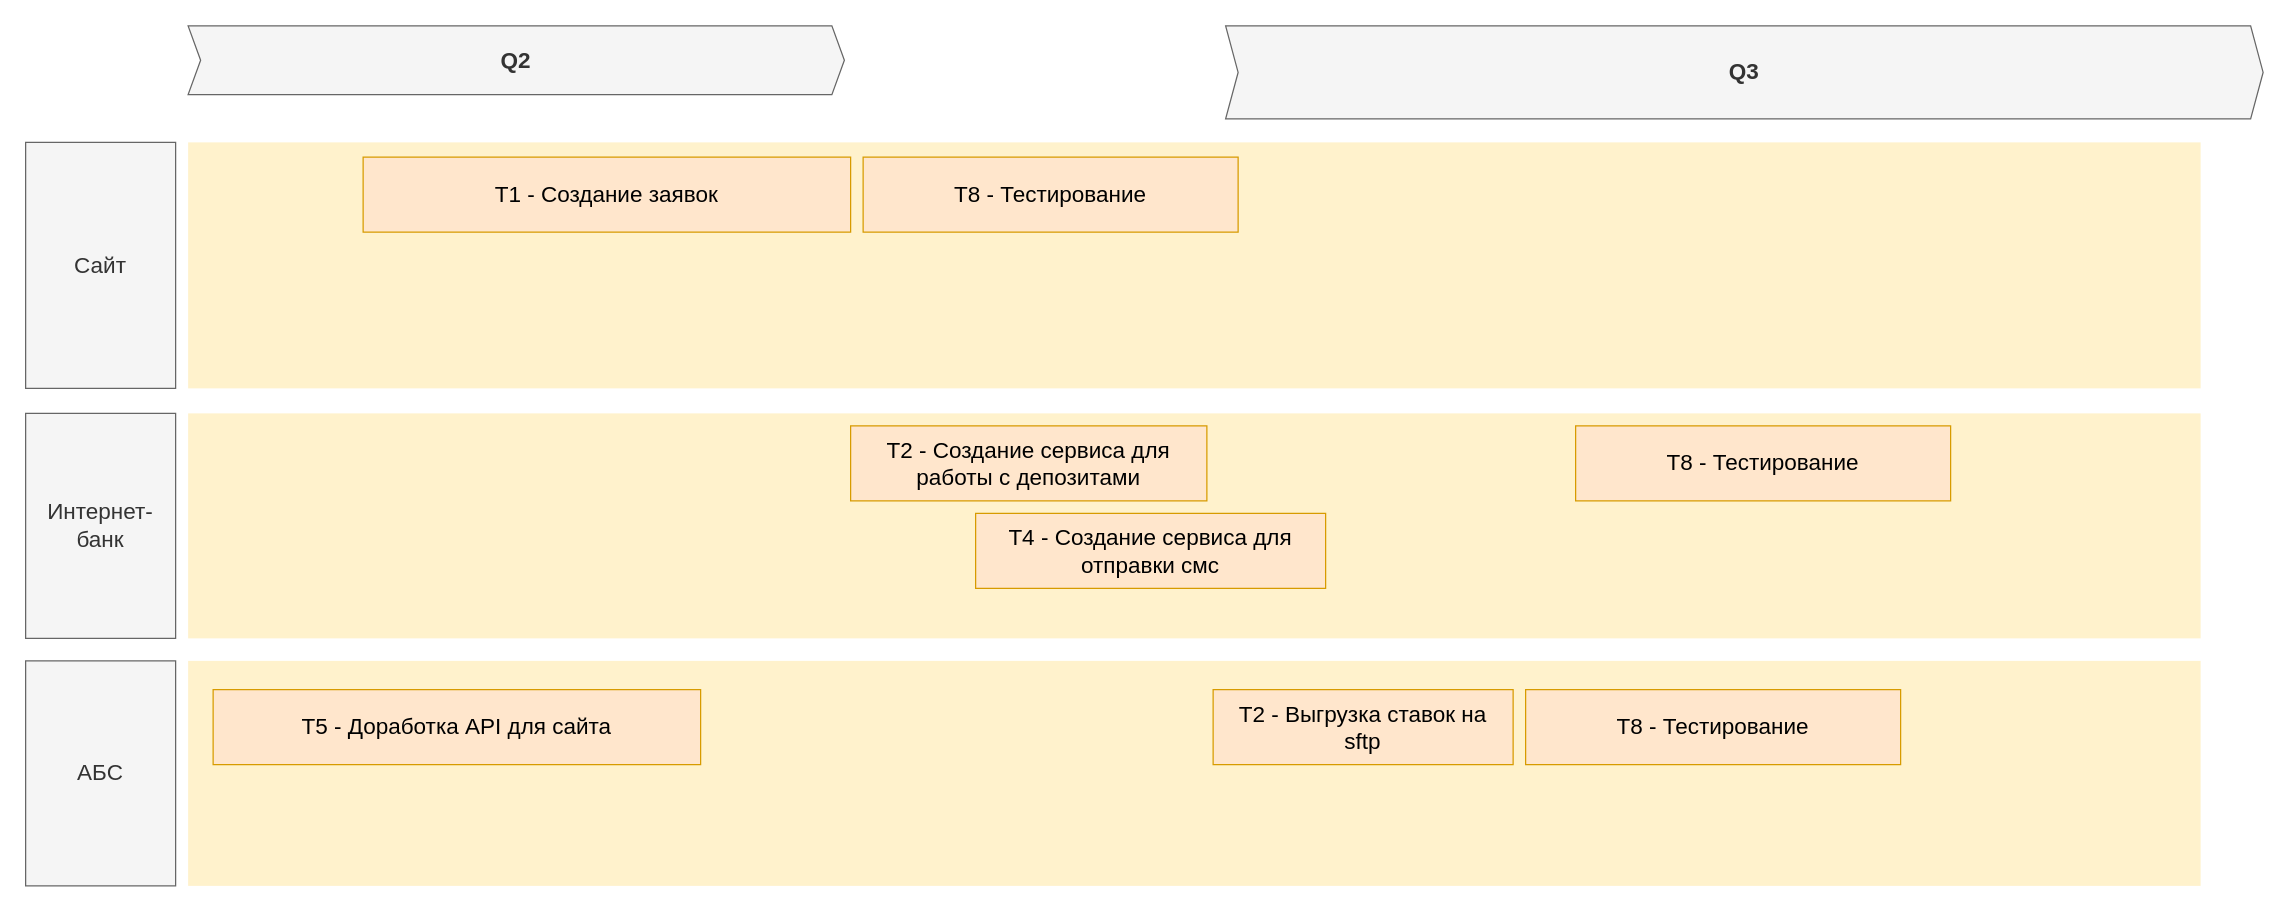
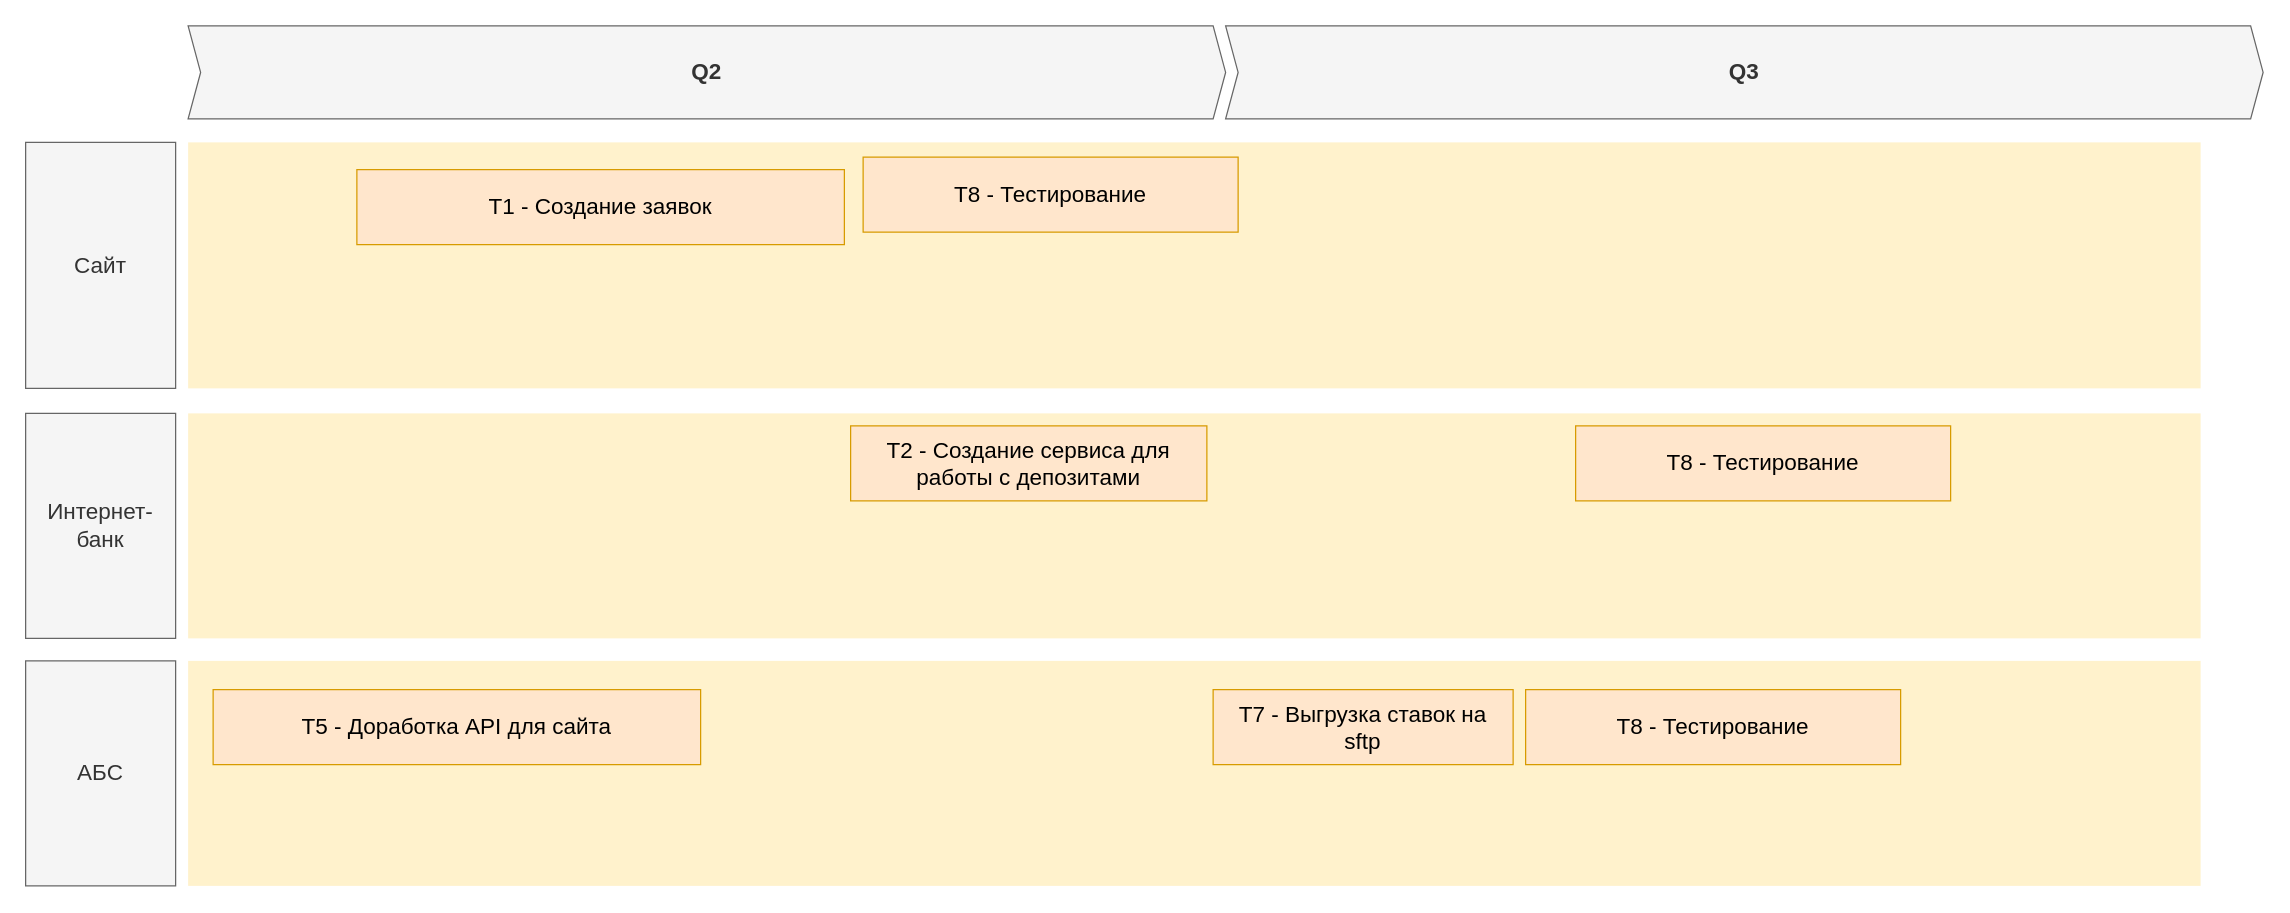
  <mxCell id="0" />
  <mxCell id="1" parent="0" />
  <mxCell id="2" value="" style="shape=rect;fillColor=#fff2cc;strokeColor=none;fontSize=24;html=1;whiteSpace=wrap;align=left;verticalAlign=top;spacing=5;rounded=0;" parent="1" vertex="1"><mxGeometry x="150" y="330" width="1610" height="180" as="geometry" /></mxCell>
  <mxCell id="3" value="" style="shape=rect;fillColor=#fff2cc;strokeColor=none;fontSize=24;html=1;whiteSpace=wrap;align=left;verticalAlign=top;spacing=5;rounded=0;" parent="1" vertex="1"><mxGeometry x="150" y="113.2" width="1610" height="196.8" as="geometry" /></mxCell>
- <mxCell id="4" value="T1 - Создание заявок" style="shape=rect;fillColor=#ffe6cc;strokeColor=#d79b00;fontSize=18;html=1;whiteSpace=wrap;align=center;verticalAlign=middle;spacing=5;rounded=0;" parent="1" vertex="1"><mxGeometry x="290" y="125" width="390" height="60" as="geometry" /></mxCell>
+ <mxCell id="4" value="T1 - Создание заявок" style="shape=rect;fillColor=#ffe6cc;strokeColor=#d79b00;fontSize=18;html=1;whiteSpace=wrap;align=center;verticalAlign=middle;spacing=5;rounded=0;" parent="1" vertex="1"><mxGeometry x="285" y="135" width="390" height="60" as="geometry" /></mxCell>
  <mxCell id="5" value="Сайт" style="rounded=0;whiteSpace=wrap;html=1;fillColor=#f5f5f5;fontColor=#333333;strokeColor=#666666;fontSize=18;" parent="1" vertex="1"><mxGeometry x="20" y="113.2" width="120" height="196.8" as="geometry" /></mxCell>
  <mxCell id="6" value="Интернет-банк" style="rounded=0;whiteSpace=wrap;html=1;fillColor=#f5f5f5;fontColor=#333333;strokeColor=#666666;fontSize=18;" parent="1" vertex="1"><mxGeometry x="20" y="330" width="120" height="180" as="geometry" /></mxCell>
- <mxCell id="7" value="Q2" style="shape=step;perimeter=stepPerimeter;whiteSpace=wrap;html=1;fixedSize=1;size=10;fillColor=#f5f5f5;strokeColor=#666666;fontSize=18;fontStyle=1;align=center;rounded=0;fontColor=#333333;" parent="1" vertex="1"><mxGeometry x="150" y="20" width="525" height="55" as="geometry" /></mxCell>
+ <mxCell id="7" value="Q2" style="shape=step;perimeter=stepPerimeter;whiteSpace=wrap;html=1;fixedSize=1;size=10;fillColor=#f5f5f5;strokeColor=#666666;fontSize=18;fontStyle=1;align=center;rounded=0;fontColor=#333333;" parent="1" vertex="1"><mxGeometry x="150" y="20" width="830" height="74.4" as="geometry" /></mxCell>
  <mxCell id="8" value="T2 - Создание сервиса для работы с депозитами" style="shape=rect;fillColor=#ffe6cc;strokeColor=#d79b00;fontSize=18;html=1;whiteSpace=wrap;align=center;verticalAlign=top;spacing=5;rounded=0;" parent="1" vertex="1"><mxGeometry x="680" y="340" width="285" height="60" as="geometry" /></mxCell>
  <mxCell id="9" value="" style="shape=rect;fillColor=#fff2cc;strokeColor=none;fontSize=24;html=1;whiteSpace=wrap;align=left;verticalAlign=top;spacing=5;rounded=0;" vertex="1" parent="1"><mxGeometry x="150" y="528" width="1610" height="180" as="geometry" /></mxCell>
  <mxCell id="10" value="АБС" style="rounded=0;whiteSpace=wrap;html=1;fillColor=#f5f5f5;fontColor=#333333;strokeColor=#666666;fontSize=18;" vertex="1" parent="1"><mxGeometry x="20" y="528" width="120" height="180" as="geometry" /></mxCell>
  <mxCell id="11" value="T5 -&amp;nbsp;Доработка API для сайта" style="shape=rect;fillColor=#ffe6cc;strokeColor=#d79b00;fontSize=18;html=1;whiteSpace=wrap;align=center;verticalAlign=middle;spacing=5;rounded=0;" vertex="1" parent="1"><mxGeometry x="170" y="551" width="390" height="60" as="geometry" /></mxCell>
- <mxCell id="12" value="T4 - Создание сервиса для отправки смс" style="shape=rect;fillColor=#ffe6cc;strokeColor=#d79b00;fontSize=18;html=1;whiteSpace=wrap;align=center;verticalAlign=top;spacing=5;rounded=0;" vertex="1" parent="1"><mxGeometry x="780" y="410" width="280" height="60" as="geometry" /></mxCell>
- <mxCell id="13" value="T2 -&amp;nbsp;Выгрузка ставок на sftp" style="shape=rect;fillColor=#ffe6cc;strokeColor=#d79b00;fontSize=18;html=1;whiteSpace=wrap;align=center;verticalAlign=top;spacing=5;rounded=0;" vertex="1" parent="1"><mxGeometry x="970" y="551" width="240" height="60" as="geometry" /></mxCell>
+ <mxCell id="13" value="T7 -&amp;nbsp;Выгрузка ставок на sftp" style="shape=rect;fillColor=#ffe6cc;strokeColor=#d79b00;fontSize=18;html=1;whiteSpace=wrap;align=center;verticalAlign=top;spacing=5;rounded=0;" vertex="1" parent="1"><mxGeometry x="970" y="551" width="240" height="60" as="geometry" /></mxCell>
  <mxCell id="14" value="T8 -&amp;nbsp;Тестирование" style="shape=rect;fillColor=#ffe6cc;strokeColor=#d79b00;fontSize=18;html=1;whiteSpace=wrap;align=center;verticalAlign=middle;spacing=5;rounded=0;" vertex="1" parent="1"><mxGeometry x="1220" y="551" width="300" height="60" as="geometry" /></mxCell>
  <mxCell id="15" value="T8 -&amp;nbsp;Тестирование" style="shape=rect;fillColor=#ffe6cc;strokeColor=#d79b00;fontSize=18;html=1;whiteSpace=wrap;align=center;verticalAlign=middle;spacing=5;rounded=0;" vertex="1" parent="1"><mxGeometry x="1260" y="340" width="300" height="60" as="geometry" /></mxCell>
  <mxCell id="16" value="T8 -&amp;nbsp;Тестирование" style="shape=rect;fillColor=#ffe6cc;strokeColor=#d79b00;fontSize=18;html=1;whiteSpace=wrap;align=center;verticalAlign=middle;spacing=5;rounded=0;" vertex="1" parent="1"><mxGeometry x="690" y="125" width="300" height="60" as="geometry" /></mxCell>
  <mxCell id="17" value="Q3" style="shape=step;perimeter=stepPerimeter;whiteSpace=wrap;html=1;fixedSize=1;size=10;fillColor=#f5f5f5;strokeColor=#666666;fontSize=18;fontStyle=1;align=center;rounded=0;fontColor=#333333;" vertex="1" parent="1"><mxGeometry x="980" y="20" width="830" height="74.4" as="geometry" /></mxCell>
